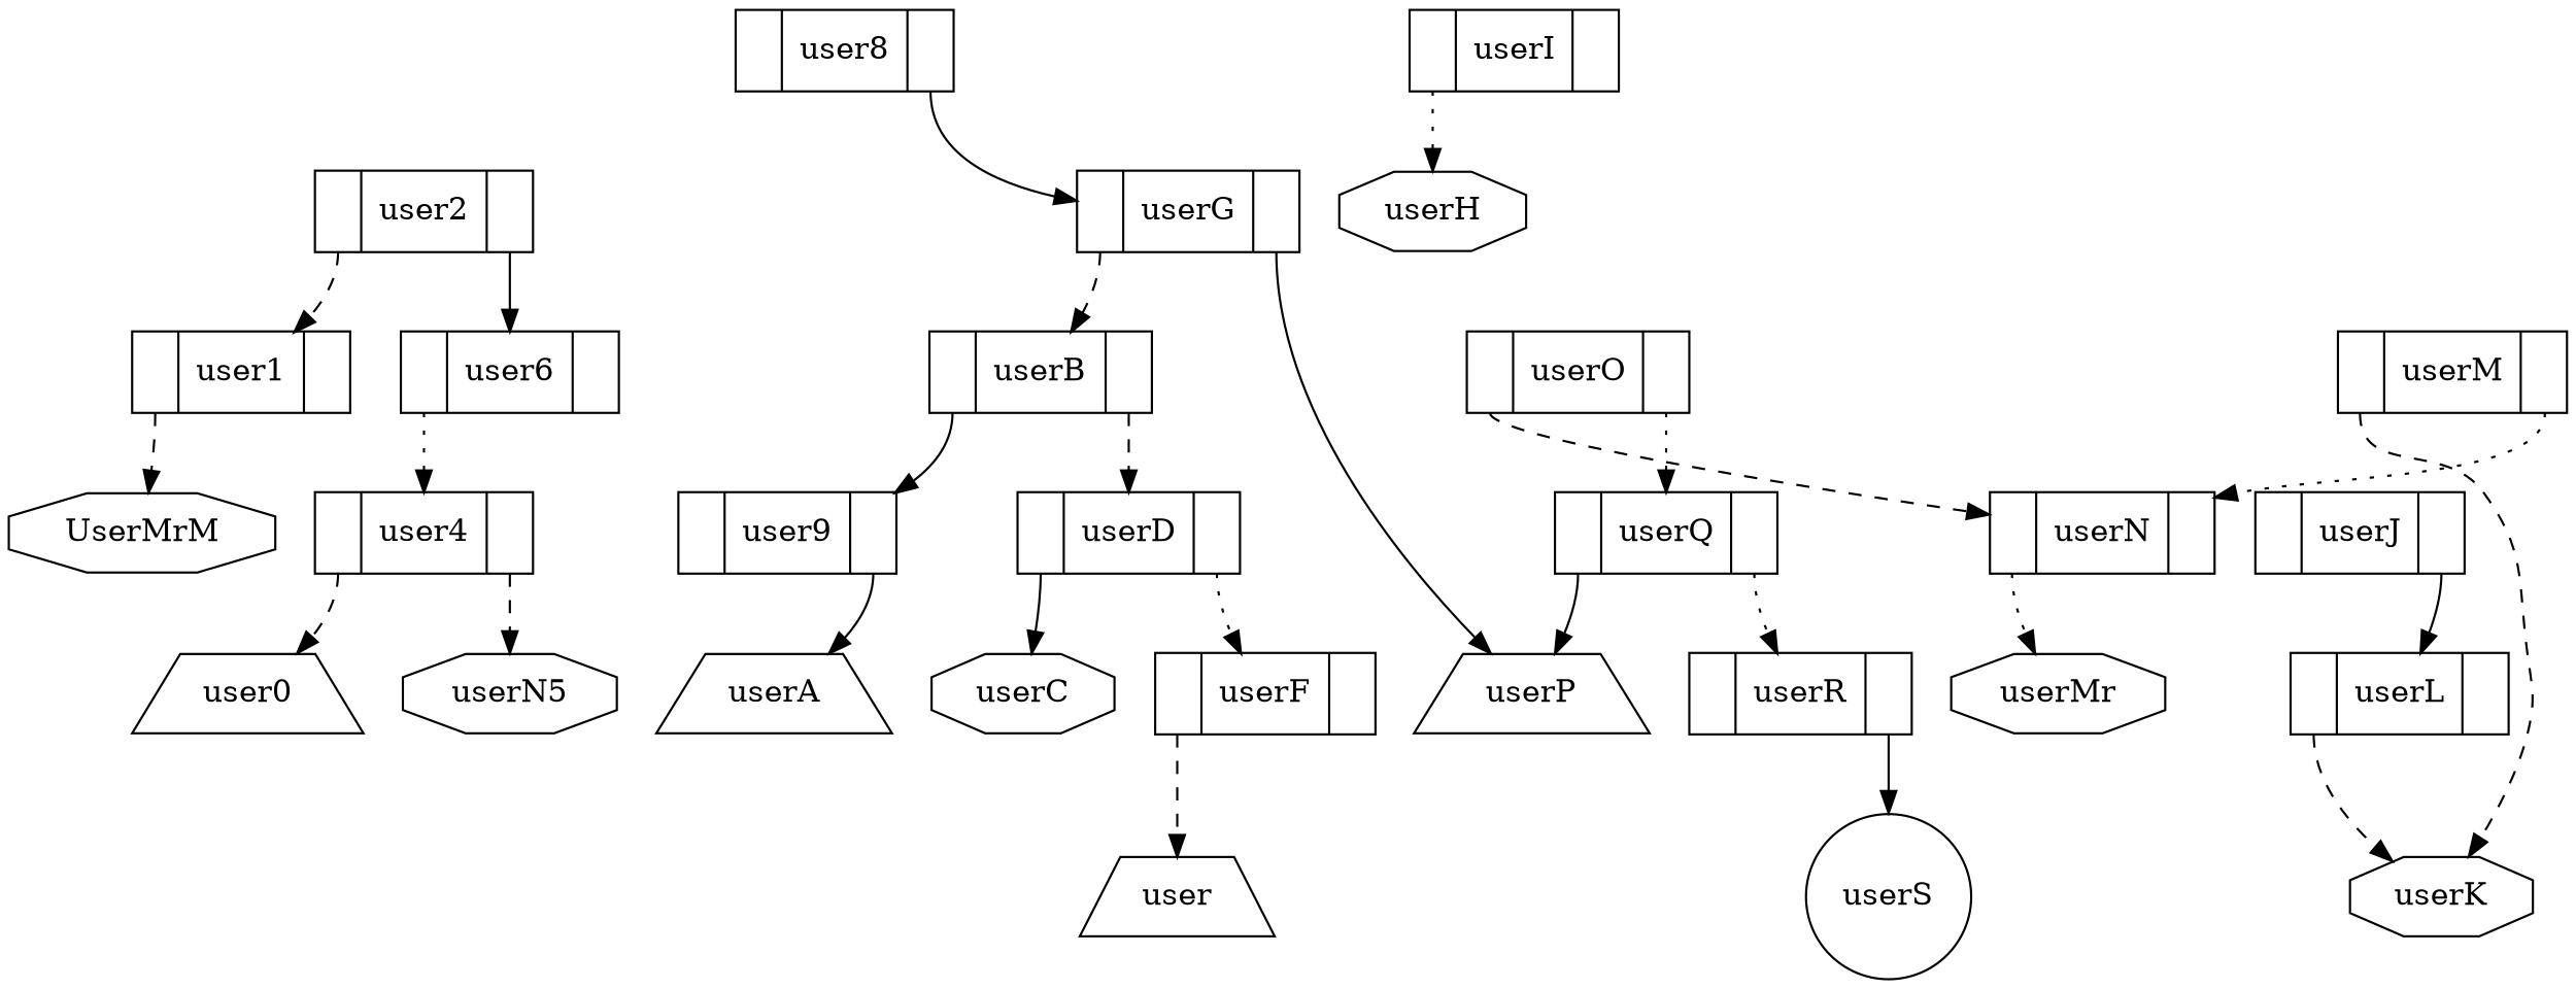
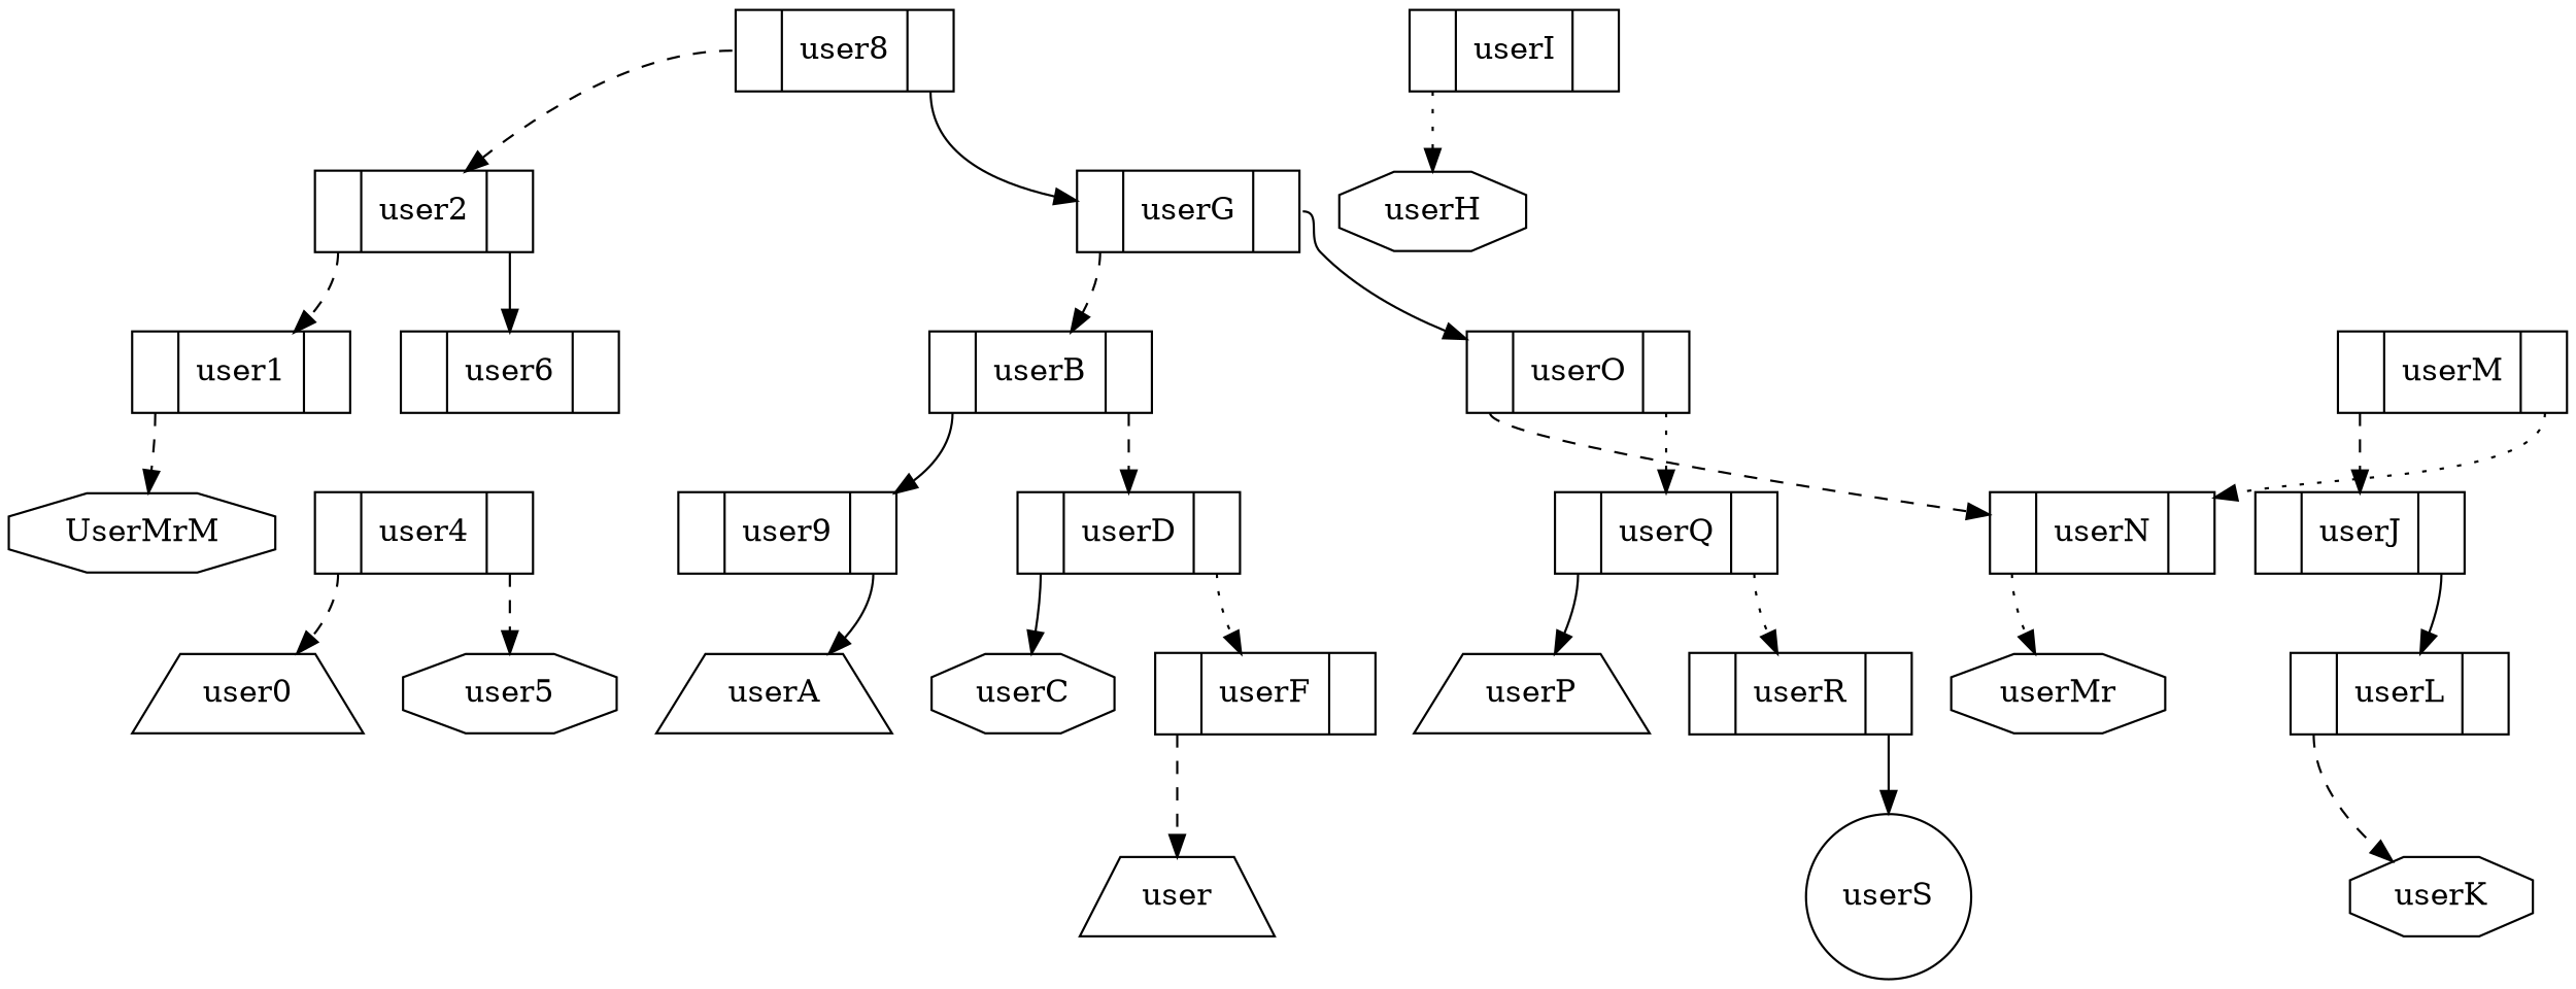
  digraph {
    rankdir=TB
    node [shape=record]
    edge [style=dashed tailport=C0]
    n1 [label="<C0>|user8|<C1>"]
    n2 [label="<C0>|user2|<C1>"]
    n3 [label="<C0>|userG|<C1>"]
    n4 [label="<C0>|user1|<C1>"]
    n5 [label="<C0>|user6|<C1>"]
    n6 [label="<C0>|userB|<C1>"]
    n7 [label="<C0>|userO|<C1>"]
    n8 [label=UserMrM shape=octagon]
    n9 [label="<C0>|user4|<C1>"]
    n10 [label=user0 shape=trapezium]
-   n11 [label=userN5 shape=octagon]
+   n11 [label=user5 shape=octagon]
    n12 [label="<C0>|user9|<C1>"]
    n13 [label="<C0>|userD|<C1>"]
    n14 [label="<C0>|userQ|<C1>"]
    n15 [label="<C0>|userN|<C1>"]
    n16 [label=userA shape=trapezium]
    n17 [label=userC shape=octagon]
    n18 [label="<C0>|userF|<C1>"]
    n19 [label=user shape=trapezium]
    n20 [label="<C0>|userM|<C1>"]
    n21 [label="<C0>|userJ|<C1>"]
    n22 [label=userP shape=trapezium]
    n23 [label="<C0>|userR|<C1>"]
    n24 [label="<C0>|userL|<C1>"]
    n25 [label=userMr shape=octagon]
    n26 [label="<C0>|userI|<C1>"]
    n27 [label=userH shape=octagon]
    n28 [label=userK shape=octagon]
    n29 [label=userS shape=circle]
+   n1 -> n2
    n1 -> n3 [style=solid tailport=C1]
    n2 -> n4
    n2 -> n5 [style=solid tailport=C1]
    n3 -> n6
-   n3 -> n22 [style=solid tailport=C1]
+   n3 -> n7 [style=solid tailport=C1]
    n4 -> n8
-   n5 -> n9 [style=dotted]
    n6 -> n12 [style=solid]
    n6 -> n13 [tailport=C1]
    n7 -> n14 [style=dotted tailport=C1]
    n7 -> n15
    n9 -> n10
    n9 -> n11 [tailport=C1]
    n12 -> n16 [style=solid tailport=C1]
    n13 -> n17 [style=solid]
    n13 -> n18 [style=dotted tailport=C1]
    n14 -> n22 [style=solid]
    n14 -> n23 [style=dotted tailport=C1]
    n15 -> n25 [style=dotted]
    n18 -> n19
    n20 -> n15 [style=dotted tailport=C1]
-   n20 -> n28
+   n20 -> n21
    n21 -> n24 [style=solid tailport=C1]
    n23 -> n29 [style=solid tailport=C1]
    n24 -> n28
    n26 -> n27 [style=dotted]
  }
